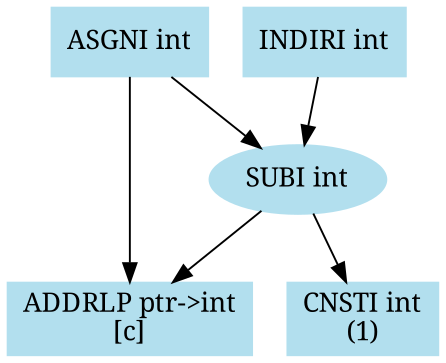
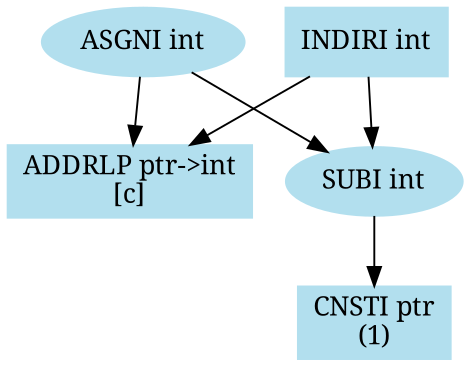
  digraph {
    fontname="Noto Serif"
    node [color=lightblue2 fontname="Noto Serif" style=filled shape=box]
    edge [fontname="Noto Serif"]
-   n1 [label="ASGNI int"]
+   n1 [label="ASGNI int" shape=""]
    n2 [label="ADDRLP ptr->int\n\[c\]"]
    n3 [label="SUBI int" shape=""]
-   n4 [label="CNSTI int\n\(1\)"]
+   n4 [label="CNSTI ptr\n\(1\)"]
    n5 [label="INDIRI int"]
    n1 -> n2
    n1 -> n3
    n3 -> n4
-   n3 -> n2
+   n5 -> n2
    n5 -> n3
  }
